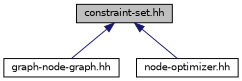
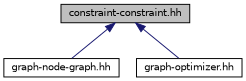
  digraph {
    node [color=black fillcolor=white fontname=Helvetica fontsize=10 shape=record style=filled]
    edge [color=midnightblue dir=back fontname=Helvetica fontsize=10 labelfontname=Helvetica labelfontsize=10 style=solid]
-   n1 [fillcolor=grey75 fontcolor=black height=0.2 label="constraint-set.hh" width=0.4]
+   n1 [fillcolor=grey75 fontcolor=black height=0.2 label="constraint-constraint.hh" width=0.4]
    n2 [height=0.2 label="graph-node-graph.hh" width=0.4]
-   n3 [height=0.2 label="node-optimizer.hh" width=0.4]
+   n3 [height=0.2 label="graph-optimizer.hh" width=0.4]
    n1 -> n2
    n1 -> n3
  }
